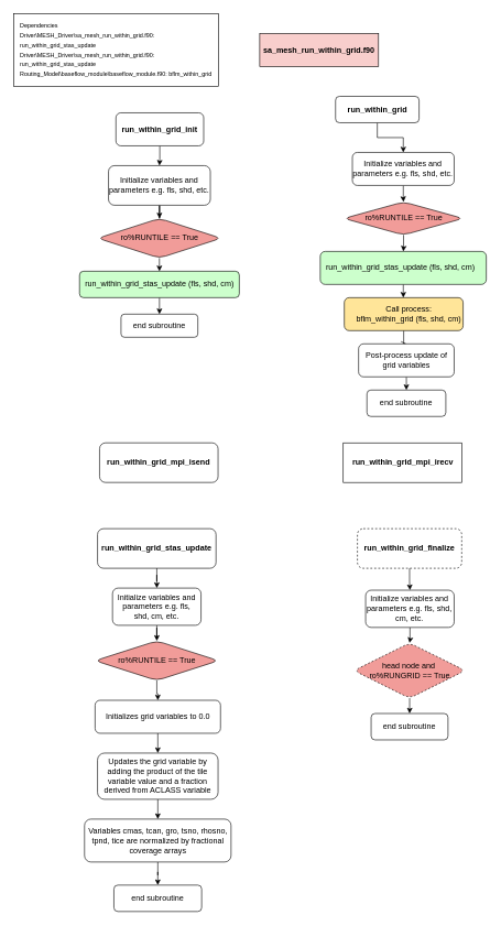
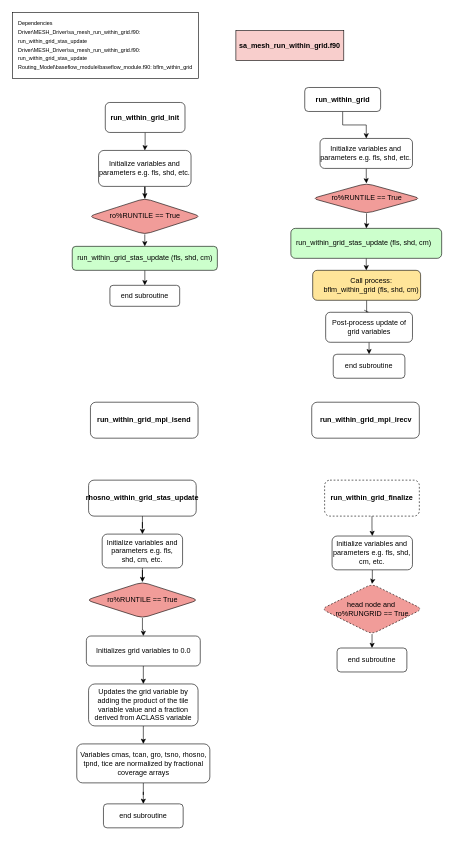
  <mxCell id="0" />
  <mxCell id="1" parent="0" />
  <mxCell id="2" value="&lt;b&gt;sa_mesh_run_within_grid.f90&lt;/b&gt;" style="rounded=0;whiteSpace=wrap;html=1;fillColor=#F8CECC;" vertex="1" parent="1"><mxGeometry x="393" y="50" width="180" height="50" as="geometry" /></mxCell>
  <mxCell id="3" style="edgeStyle=orthogonalEdgeStyle;rounded=0;orthogonalLoop=1;jettySize=auto;html=1;entryX=0.5;entryY=0;entryDx=0;entryDy=0;" edge="1" parent="1" source="4" target="24"><mxGeometry relative="1" as="geometry" /></mxCell>
  <mxCell id="4" value="&lt;b&gt;run_within_grid_init&lt;/b&gt;" style="rounded=1;whiteSpace=wrap;html=1;" vertex="1" parent="1"><mxGeometry x="175.13" y="170" width="132.96" height="50" as="geometry" /></mxCell>
  <mxCell id="5" style="edgeStyle=orthogonalEdgeStyle;rounded=0;orthogonalLoop=1;jettySize=auto;html=1;entryX=0.5;entryY=0;entryDx=0;entryDy=0;" edge="1" parent="1" source="6" target="28"><mxGeometry relative="1" as="geometry" /></mxCell>
  <mxCell id="6" value="&lt;b&gt;run_within_grid&lt;/b&gt;" style="rounded=1;whiteSpace=wrap;html=1;" vertex="1" parent="1"><mxGeometry x="507.84" y="145" width="126.58" height="40" as="geometry" /></mxCell>
  <mxCell id="7" value="" style="edgeStyle=orthogonalEdgeStyle;rounded=0;orthogonalLoop=1;jettySize=auto;html=1;" edge="1" parent="1" source="8" target="10"><mxGeometry relative="1" as="geometry" /></mxCell>
  <mxCell id="8" value="&lt;div style=&quot;&quot;&gt;&lt;div style=&quot;text-align: center;&quot;&gt;&amp;nbsp; run_within_grid_stas_update&amp;nbsp;(fls, shd, cm)&lt;br&gt;&lt;/div&gt;&lt;/div&gt;" style="whiteSpace=wrap;html=1;rounded=1;align=left;fillColor=#CCFFCC;" vertex="1" parent="1"><mxGeometry x="484.69" y="380" width="251.57" height="50" as="geometry" /></mxCell>
  <mxCell id="9" style="edgeStyle=orthogonalEdgeStyle;rounded=0;orthogonalLoop=1;jettySize=auto;html=1;entryX=0.5;entryY=0;entryDx=0;entryDy=0;endArrow=open;" edge="1" parent="1" source="10" target="49"><mxGeometry relative="1" as="geometry" /></mxCell>
  <mxCell id="10" value="&lt;div style=&quot;text-align: center;&quot;&gt;&lt;span style=&quot;background-color: initial;&quot;&gt;&amp;nbsp; &amp;nbsp; &amp;nbsp;Call process:&lt;/span&gt;&lt;/div&gt;&lt;div style=&quot;text-align: center;&quot;&gt;&amp;nbsp; &amp;nbsp; &amp;nbsp;bflm_within_grid&amp;nbsp;(fls, shd, cm)&lt;br&gt;&lt;/div&gt;" style="whiteSpace=wrap;html=1;align=left;rounded=1;fillColor=#FFE599;" vertex="1" parent="1"><mxGeometry x="521.12" y="450" width="180" height="50" as="geometry" /></mxCell>
  <mxCell id="11" style="edgeStyle=orthogonalEdgeStyle;rounded=0;orthogonalLoop=1;jettySize=auto;html=1;entryX=0.5;entryY=0;entryDx=0;entryDy=0;" edge="1" parent="1" source="12" target="30"><mxGeometry relative="1" as="geometry" /></mxCell>
  <mxCell id="12" value="&lt;div style=&quot;&quot;&gt;&lt;div style=&quot;text-align: center;&quot;&gt;&amp;nbsp; run_within_grid_stas_update&amp;nbsp;(fls, shd, cm)&lt;br&gt;&lt;/div&gt;&lt;/div&gt;" style="whiteSpace=wrap;html=1;rounded=1;align=left;fillColor=#CCFFCC;" vertex="1" parent="1"><mxGeometry x="120" y="410" width="242.07" height="40" as="geometry" /></mxCell>
  <mxCell id="13" style="edgeStyle=orthogonalEdgeStyle;rounded=0;orthogonalLoop=1;jettySize=auto;html=1;" edge="1" parent="1" source="14" target="34"><mxGeometry relative="1" as="geometry" /></mxCell>
- <mxCell id="14" value="&lt;b&gt;run_within_grid_stas_update&lt;/b&gt;" style="rounded=1;whiteSpace=wrap;html=1;" vertex="1" parent="1"><mxGeometry x="147.27" y="800" width="179.5" height="60" as="geometry" /></mxCell>
+ <mxCell id="14" value="&lt;b&gt;rhosno_within_grid_stas_update&lt;/b&gt;" style="rounded=1;whiteSpace=wrap;html=1;" vertex="1" parent="1"><mxGeometry x="147.27" y="800" width="179.5" height="60" as="geometry" /></mxCell>
  <mxCell id="15" value="" style="edgeStyle=orthogonalEdgeStyle;rounded=0;orthogonalLoop=1;jettySize=auto;html=1;" edge="1" parent="1" source="16" target="18"><mxGeometry relative="1" as="geometry" /></mxCell>
  <mxCell id="16" value="Initializes grid variables to 0.0" style="whiteSpace=wrap;html=1;rounded=1;" vertex="1" parent="1"><mxGeometry x="143.57" y="1060" width="190" height="50" as="geometry" /></mxCell>
  <mxCell id="17" value="" style="edgeStyle=orthogonalEdgeStyle;rounded=0;orthogonalLoop=1;jettySize=auto;html=1;" edge="1" parent="1" source="18" target="20"><mxGeometry relative="1" as="geometry" /></mxCell>
  <mxCell id="18" value="Updates the grid variable by adding the product of the tile variable value and a fraction derived from ACLASS variable" style="whiteSpace=wrap;html=1;rounded=1;" vertex="1" parent="1"><mxGeometry x="147.25" y="1140" width="182.62" height="70" as="geometry" /></mxCell>
  <mxCell id="19" style="edgeStyle=orthogonalEdgeStyle;rounded=0;orthogonalLoop=1;jettySize=auto;html=1;entryX=0.5;entryY=0;entryDx=0;entryDy=0;" edge="1" parent="1" source="20" target="35"><mxGeometry relative="1" as="geometry" /></mxCell>
  <mxCell id="20" value="Variables&amp;nbsp;cmas, tcan, gro, tsno, rhosno, tpnd, tice are normalized by fractional coverage arrays" style="whiteSpace=wrap;html=1;rounded=1;" vertex="1" parent="1"><mxGeometry x="127.57" y="1240" width="222" height="65" as="geometry" /></mxCell>
  <mxCell id="21" style="edgeStyle=orthogonalEdgeStyle;rounded=0;orthogonalLoop=1;jettySize=auto;html=1;exitX=0.5;exitY=1;exitDx=0;exitDy=0;entryX=0.5;entryY=0;entryDx=0;entryDy=0;" edge="1" parent="1" source="22" target="12"><mxGeometry relative="1" as="geometry" /></mxCell>
  <mxCell id="22" value="&lt;div&gt;ro%RUNTILE == True&lt;/div&gt;" style="rhombus;whiteSpace=wrap;html=1;rounded=1;fillColor=#F19C99;" vertex="1" parent="1"><mxGeometry x="147.59" y="330" width="186.89" height="60" as="geometry" /></mxCell>
  <mxCell id="23" style="edgeStyle=orthogonalEdgeStyle;rounded=0;orthogonalLoop=1;jettySize=auto;html=1;" edge="1" parent="1" source="24" target="22"><mxGeometry relative="1" as="geometry" /></mxCell>
  <mxCell id="24" value="Initialize variables and parameters e.g. fls, shd, etc." style="rounded=1;whiteSpace=wrap;html=1;" vertex="1" parent="1"><mxGeometry x="163.9" y="250" width="154.27" height="60" as="geometry" /></mxCell>
  <mxCell id="25" style="edgeStyle=orthogonalEdgeStyle;rounded=0;orthogonalLoop=1;jettySize=auto;html=1;entryX=0.5;entryY=0;entryDx=0;entryDy=0;" edge="1" parent="1" source="26" target="8"><mxGeometry relative="1" as="geometry" /></mxCell>
  <mxCell id="26" value="&lt;div&gt;ro%RUNTILE == True&lt;/div&gt;" style="rhombus;whiteSpace=wrap;html=1;rounded=1;fillColor=#F19C99;" vertex="1" parent="1"><mxGeometry x="520.55" y="305" width="180.57" height="50" as="geometry" /></mxCell>
  <mxCell id="27" style="edgeStyle=orthogonalEdgeStyle;rounded=0;orthogonalLoop=1;jettySize=auto;html=1;entryX=0.5;entryY=0;entryDx=0;entryDy=0;" edge="1" parent="1" source="28" target="26"><mxGeometry relative="1" as="geometry" /></mxCell>
  <mxCell id="28" value="Initialize variables and parameters e.g. fls, shd, etc." style="rounded=1;whiteSpace=wrap;html=1;" vertex="1" parent="1"><mxGeometry x="533.38" y="230" width="154.18" height="50" as="geometry" /></mxCell>
  <mxCell id="29" value="end subroutine" style="whiteSpace=wrap;html=1;rounded=1;" vertex="1" parent="1"><mxGeometry x="555.4" y="590" width="119.52" height="40" as="geometry" /></mxCell>
  <mxCell id="30" value="end subroutine" style="whiteSpace=wrap;html=1;rounded=1;" vertex="1" parent="1"><mxGeometry x="182.85" y="475" width="116.38" height="35" as="geometry" /></mxCell>
  <mxCell id="31" style="edgeStyle=orthogonalEdgeStyle;rounded=0;orthogonalLoop=1;jettySize=auto;html=1;" edge="1" parent="1" source="32" target="16"><mxGeometry relative="1" as="geometry" /></mxCell>
  <mxCell id="32" value="&lt;div&gt;ro%RUNTILE == True&lt;/div&gt;" style="rhombus;whiteSpace=wrap;html=1;rounded=1;fillColor=#F19C99;" vertex="1" parent="1"><mxGeometry x="143.57" y="970" width="186.89" height="60" as="geometry" /></mxCell>
  <mxCell id="33" style="edgeStyle=orthogonalEdgeStyle;rounded=0;orthogonalLoop=1;jettySize=auto;html=1;" edge="1" parent="1" source="34" target="32"><mxGeometry relative="1" as="geometry" /></mxCell>
  <mxCell id="34" value="Initialize variables and parameters e.g. fls, shd,&amp;nbsp;cm, etc." style="rounded=1;whiteSpace=wrap;html=1;" vertex="1" parent="1"><mxGeometry x="169.962" y="889.999" width="134.105" height="56.407" as="geometry" /></mxCell>
  <mxCell id="35" value="end subroutine" style="whiteSpace=wrap;html=1;rounded=1;" vertex="1" parent="1"><mxGeometry x="172.08" y="1340" width="132.96" height="40" as="geometry" /></mxCell>
  <mxCell id="36" value="" style="group" vertex="1" connectable="0" parent="1"><mxGeometry x="20.46" y="20" width="310" height="110" as="geometry" /></mxCell>
  <mxCell id="37" value="" style="rounded=0;whiteSpace=wrap;html=1;" vertex="1" parent="36"><mxGeometry width="310.0" height="110.0" as="geometry" /></mxCell>
  <mxCell id="38" value="&lt;font style=&quot;font-size: 9px;&quot;&gt;Dependencies&lt;/font&gt;&lt;div&gt;&lt;div&gt;&lt;font style=&quot;font-size: 9px;&quot;&gt;Driver\MESH_Driver\sa_mesh_run_within_grid.f90:&lt;/font&gt; &lt;font style=&quot;font-size: 9px;&quot;&gt;run_within_grid_stas_update&lt;/font&gt;&lt;/div&gt;&lt;div&gt;&lt;font style=&quot;font-size: 9px;&quot;&gt;Driver\MESH_Driver\sa_mesh_run_within_grid.f90: run_within_grid_stas_update&lt;/font&gt;&lt;/div&gt;&lt;div&gt;&lt;font style=&quot;font-size: 9px;&quot;&gt;Routing_Model\baseflow_module\baseflow_module.f90: bflm_within_grid&lt;/font&gt;&lt;/div&gt;&lt;/div&gt;" style="text;html=1;align=left;verticalAlign=middle;whiteSpace=wrap;rounded=0;" vertex="1" parent="36"><mxGeometry x="7.153" width="295.097" height="107.027" as="geometry" /></mxCell>
  <mxCell id="39" value="&lt;b&gt;run_within_grid_mpi_isend&lt;/b&gt;" style="rounded=1;whiteSpace=wrap;html=1;" vertex="1" parent="1"><mxGeometry x="150.37" y="670" width="179.5" height="60" as="geometry" /></mxCell>
- <mxCell id="40" value="&lt;b&gt;run_within_grid_mpi_irecv&lt;/b&gt;" style="whiteSpace=wrap;html=1;rounded=0;" vertex="1" parent="1"><mxGeometry x="519.5" y="670" width="179.5" height="60" as="geometry" /></mxCell>
+ <mxCell id="40" value="&lt;b&gt;run_within_grid_mpi_irecv&lt;/b&gt;" style="rounded=1;whiteSpace=wrap;html=1;" vertex="1" parent="1"><mxGeometry x="519.5" y="670" width="179.5" height="60" as="geometry" /></mxCell>
  <mxCell id="41" value="" style="edgeStyle=orthogonalEdgeStyle;rounded=0;orthogonalLoop=1;jettySize=auto;html=1;" edge="1" parent="1" source="42" target="45"><mxGeometry relative="1" as="geometry"><mxPoint x="619" y="892" as="targetPoint" /></mxGeometry></mxCell>
  <mxCell id="42" value="&lt;b&gt;run_within_grid_finalize&lt;/b&gt;" style="rounded=1;whiteSpace=wrap;html=1;dashed=1;" vertex="1" parent="1"><mxGeometry x="541" y="800" width="158" height="60" as="geometry" /></mxCell>
  <mxCell id="43" value="end subroutine" style="whiteSpace=wrap;html=1;rounded=1;" vertex="1" parent="1"><mxGeometry x="561.78" y="1080" width="116.44" height="40" as="geometry" /></mxCell>
  <mxCell id="44" style="edgeStyle=orthogonalEdgeStyle;rounded=0;orthogonalLoop=1;jettySize=auto;html=1;entryX=0.5;entryY=0;entryDx=0;entryDy=0;" edge="1" parent="1" source="45" target="47"><mxGeometry relative="1" as="geometry" /></mxCell>
  <mxCell id="45" value="Initialize variables and parameters e.g. fls, shd, cm, etc." style="rounded=1;whiteSpace=wrap;html=1;" vertex="1" parent="1"><mxGeometry x="553.452" y="893.209" width="134.105" height="56.407" as="geometry" /></mxCell>
  <mxCell id="46" style="edgeStyle=orthogonalEdgeStyle;rounded=0;orthogonalLoop=1;jettySize=auto;html=1;" edge="1" parent="1" source="47" target="43"><mxGeometry relative="1" as="geometry" /></mxCell>
  <mxCell id="47" value="head node and&amp;nbsp;&lt;div&gt;ro%RUNGRID == True&lt;/div&gt;" style="rhombus;whiteSpace=wrap;html=1;rounded=1;fillColor=#F19C99;dashed=1;" vertex="1" parent="1"><mxGeometry x="535.75" y="973.21" width="168.5" height="83.59" as="geometry" /></mxCell>
  <mxCell id="48" style="edgeStyle=orthogonalEdgeStyle;rounded=0;orthogonalLoop=1;jettySize=auto;html=1;exitX=0.5;exitY=1;exitDx=0;exitDy=0;entryX=0.5;entryY=0;entryDx=0;entryDy=0;" edge="1" parent="1" source="49" target="29"><mxGeometry relative="1" as="geometry" /></mxCell>
  <mxCell id="49" value="Post-process update of grid variables" style="whiteSpace=wrap;html=1;rounded=1;" vertex="1" parent="1"><mxGeometry x="542.76" y="520" width="144.8" height="50" as="geometry" /></mxCell>
